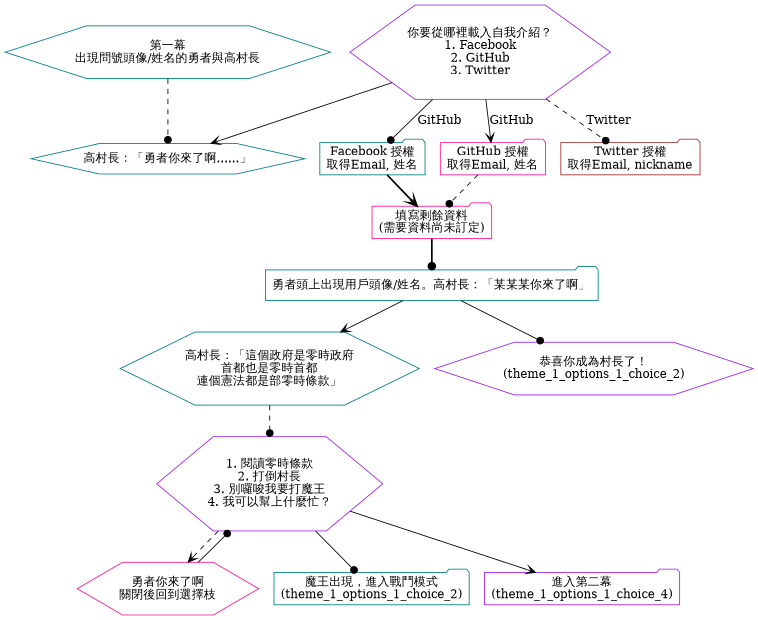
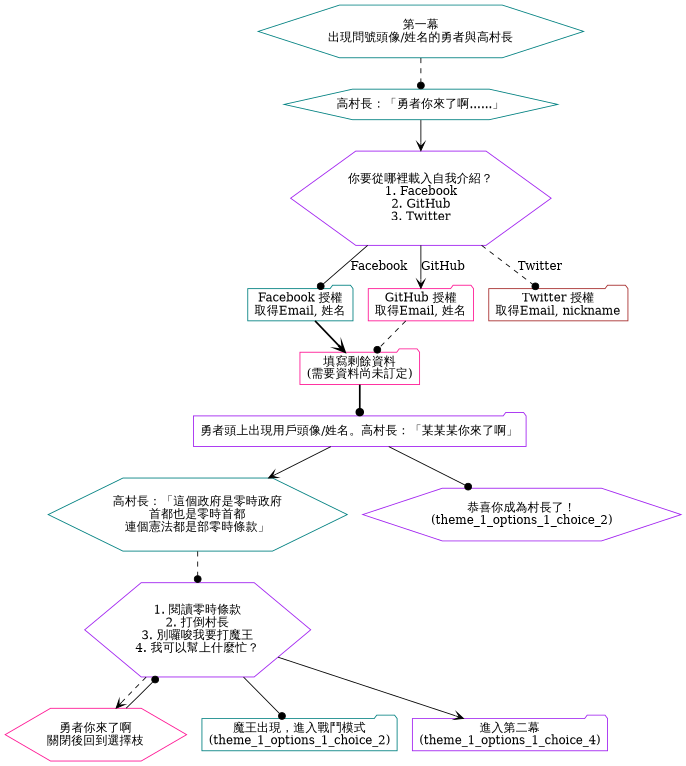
  digraph {
    node [color=teal shape=hexagon]
    edge [arrowhead=dot style=solid]
    n1 [label="第一幕\n出現問號頭像/姓名的勇者與高村長"]
    n2 [label="高村長：「勇者你來了啊......」"]
    n3 [color=purple label="你要從哪裡載入自我介紹？\n1. Facebook\n2. GitHub\n3. Twitter"]
    n4 [label="Facebook 授權\n取得Email, 姓名" shape=folder]
    n5 [color=deeppink label="GitHub 授權\n取得Email, 姓名" shape=folder]
    n6 [color=brown label="Twitter 授權\n取得Email, nickname" shape=folder]
    n7 [color=deeppink label="填寫剩餘資料\n(需要資料尚未訂定)" shape=folder]
-   n8 [label="勇者頭上出現用戶頭像/姓名。高村長：「某某某你來了啊」" shape=folder]
+   n8 [color=purple label="勇者頭上出現用戶頭像/姓名。高村長：「某某某你來了啊」" shape=folder]
    n9 [label="高村長：「這個政府是零時政府\n首都也是零時首都\n連個憲法都是部零時條款」"]
    n10 [color=purple label="恭喜你成為村長了！\n(theme_1_options_1_choice_2)"]
    n11 [color=purple label="1. 閱讀零時條款\n2. 打倒村長\n3. 別囉唆我要打魔王\n4. 我可以幫上什麼忙？"]
    n12 [color=deeppink label="勇者你來了啊\n關閉後回到選擇枝"]
    n13 [label="魔王出現，進入戰鬥模式\n(theme_1_options_1_choice_2)" shape=folder]
    n14 [color=purple label="進入第二幕\n(theme_1_options_1_choice_4)" shape=folder]
    n1 -> n2 [style=dashed]
-   n3 -> n2 [arrowhead=vee]
-   n3 -> n4 [label=GitHub]
+   n2 -> n3 [arrowhead=vee]
+   n3 -> n4 [label=Facebook]
    n3 -> n5 [arrowhead=vee label=GitHub]
    n3 -> n6 [label=Twitter style=dashed]
    n4 -> n7 [arrowhead=vee style=bold]
    n5 -> n7 [style=dashed]
    n7 -> n8 [style=bold]
    n8 -> n9 [arrowhead=vee]
    n8 -> n10
    n9 -> n11 [style=dashed]
    n11 -> n12 [arrowhead=vee style=dashed]
    n11 -> n13
    n11 -> n14 [arrowhead=vee]
    n12 -> n11
  }
